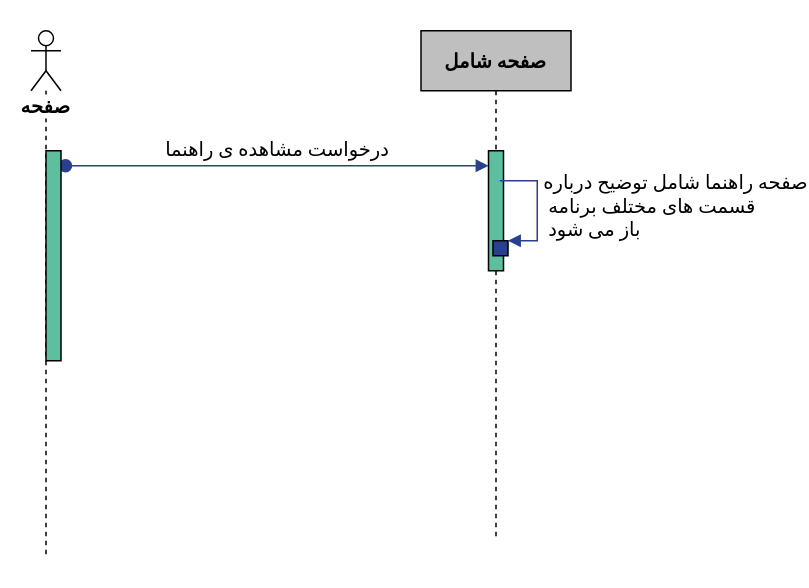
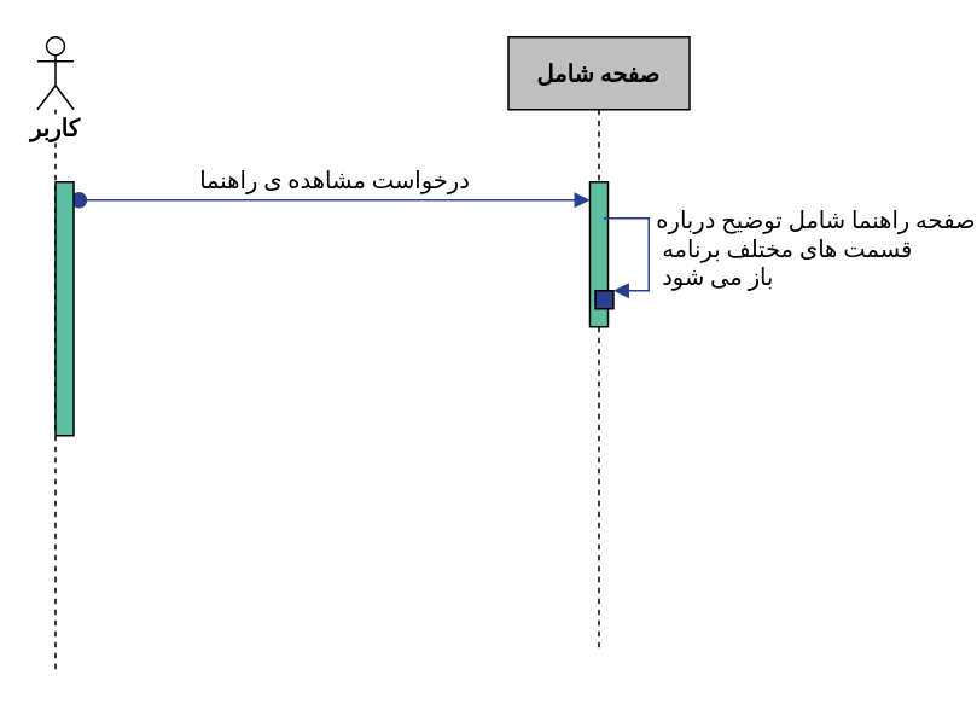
  <mxCell id="0" />
  <mxCell id="1" parent="0" />
- <mxCell id="2" value="&lt;font face=&quot;B Zar&quot; style=&quot;font-size: 13px&quot;&gt;&lt;b&gt;صفحه&lt;/b&gt;&lt;/font&gt;" style="shape=umlLifeline;participant=umlActor;perimeter=lifelinePerimeter;whiteSpace=wrap;html=1;container=1;collapsible=0;recursiveResize=0;verticalAlign=top;spacingTop=36;labelBackgroundColor=#ffffff;outlineConnect=0;size=40;" vertex="1" parent="1"><mxGeometry x="20" y="20" width="20" height="350" as="geometry" /></mxCell>
+ <mxCell id="2" value="&lt;font face=&quot;B Zar&quot; style=&quot;font-size: 13px&quot;&gt;&lt;b&gt;کاربر&lt;/b&gt;&lt;/font&gt;" style="shape=umlLifeline;participant=umlActor;perimeter=lifelinePerimeter;whiteSpace=wrap;html=1;container=1;collapsible=0;recursiveResize=0;verticalAlign=top;spacingTop=36;labelBackgroundColor=#ffffff;outlineConnect=0;size=40;" vertex="1" parent="1"><mxGeometry x="20" y="20" width="20" height="350" as="geometry" /></mxCell>
  <mxCell id="3" value="&lt;font style=&quot;font-size: 13px;&quot;&gt;&lt;br style=&quot;font-size: 13px;&quot;&gt;صفحه شامل&lt;br style=&quot;font-size: 13px;&quot;&gt;&lt;/font&gt;&lt;br style=&quot;font-size: 13px;&quot;&gt;" style="shape=umlLifeline;perimeter=lifelinePerimeter;whiteSpace=wrap;html=1;container=1;collapsible=0;recursiveResize=0;outlineConnect=0;fontSize=13;fontFamily=B Zar;fontStyle=1;fillColor=#BFBFBF;" vertex="1" parent="1"><mxGeometry x="280" y="20" width="100" height="340" as="geometry" /></mxCell>
  <mxCell id="4" value="" style="html=1;points=[];perimeter=orthogonalPerimeter;fillColor=#5EBEA0;" vertex="1" parent="3"><mxGeometry x="45" y="80" width="10" height="80" as="geometry" /></mxCell>
  <mxCell id="5" value="" style="html=1;points=[];perimeter=orthogonalPerimeter;fillColor=#28408E;" vertex="1" parent="3"><mxGeometry x="48" y="140" width="10" height="10" as="geometry" /></mxCell>
  <mxCell id="6" value="&lt;font style=&quot;font-size: 13px&quot;&gt;درخواست مشاهده ی راهنما&lt;/font&gt;" style="html=1;verticalAlign=bottom;startArrow=oval;endArrow=block;startSize=8;fontSize=13;fontFamily=B Zar;strokeColor=#28408E;" edge="1" parent="1" target="4"><mxGeometry relative="1" as="geometry"><mxPoint x="43" y="110" as="sourcePoint" /><Array as="points"><mxPoint x="90" y="110" /></Array></mxGeometry></mxCell>
  <mxCell id="7" value="&lt;font style=&quot;font-size: 13px&quot;&gt;صفحه راهنما شامل توضیح درباره&lt;br&gt;&amp;nbsp;قسمت های مختلف برنامه&lt;br style=&quot;font-size: 13px&quot;&gt;&amp;nbsp;باز می شود&lt;/font&gt;" style="edgeStyle=orthogonalEdgeStyle;html=1;align=left;spacingLeft=2;endArrow=block;rounded=0;entryX=1;entryY=0;fontFamily=B Zar;fontSize=13;strokeColor=#28408E;" edge="1" parent="1" target="5"><mxGeometry relative="1" as="geometry"><mxPoint x="332.5" y="120" as="sourcePoint" /><Array as="points"><mxPoint x="357.5" y="120" /></Array></mxGeometry></mxCell>
  <mxCell id="8" value="" style="html=1;points=[];perimeter=orthogonalPerimeter;fillColor=#5EBEA0;" vertex="1" parent="1"><mxGeometry x="30" y="100" width="10" height="140" as="geometry" /></mxCell>
